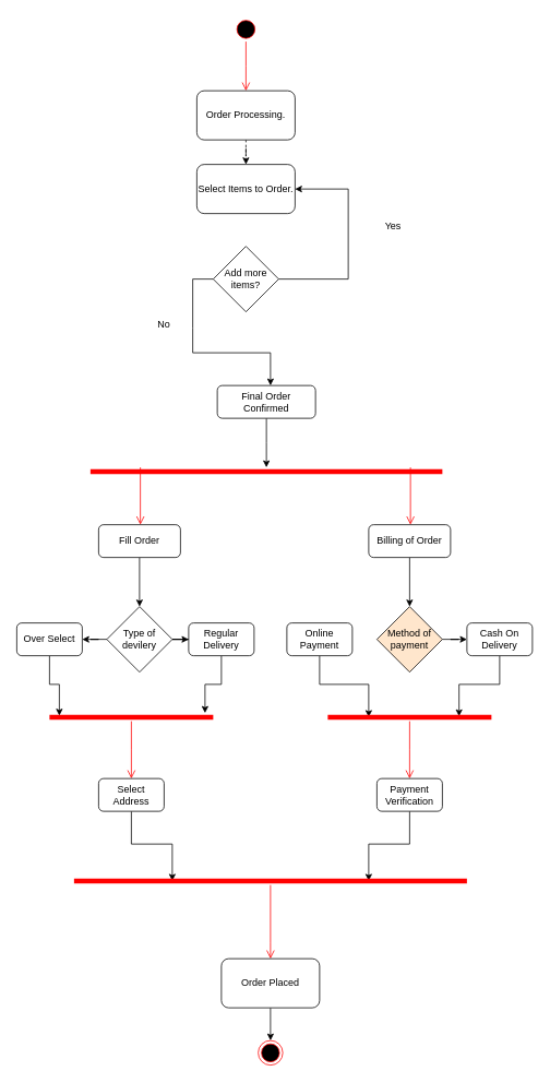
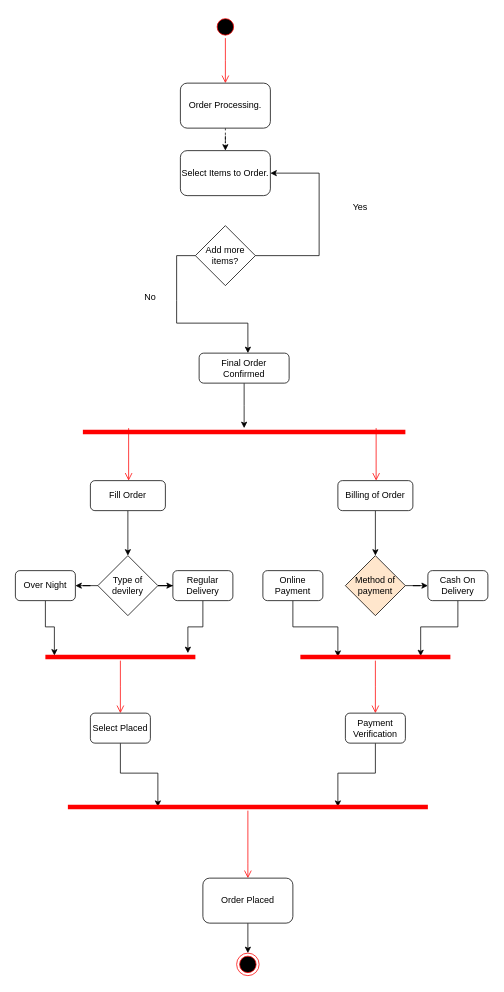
  <mxCell id="0" />
  <mxCell id="1" parent="0" />
  <mxCell id="2" value="" style="ellipse;html=1;shape=startState;fillColor=#000000;strokeColor=#ff0000;" vertex="1" parent="1"><mxGeometry x="285" y="20" width="30" height="30" as="geometry" /></mxCell>
  <mxCell id="3" value="" style="edgeStyle=orthogonalEdgeStyle;html=1;verticalAlign=bottom;endArrow=open;endSize=8;strokeColor=#ff0000;rounded=0;" edge="1" source="2" parent="1"><mxGeometry relative="1" as="geometry"><mxPoint x="300" y="110" as="targetPoint" /></mxGeometry></mxCell>
  <mxCell id="4" value="" style="edgeStyle=orthogonalEdgeStyle;rounded=0;orthogonalLoop=1;jettySize=auto;html=1;dashed=1;" edge="1" parent="1" source="5" target="9"><mxGeometry relative="1" as="geometry" /></mxCell>
  <mxCell id="5" value="Order Processing." style="rounded=1;whiteSpace=wrap;html=1;" vertex="1" parent="1"><mxGeometry x="240" y="110" width="120" height="60" as="geometry" /></mxCell>
  <mxCell id="6" value="Add more items?" style="rhombus;whiteSpace=wrap;html=1;" vertex="1" parent="1"><mxGeometry x="260" y="300" width="80" height="80" as="geometry" /></mxCell>
  <mxCell id="7" value="" style="edgeStyle=orthogonalEdgeStyle;html=1;verticalAlign=bottom;endArrow=open;endSize=8;strokeColor=#ff0000;rounded=0;" edge="1" parent="1"><mxGeometry relative="1" as="geometry"><mxPoint x="300" y="420" as="targetPoint" /><mxPoint x="300" y="420" as="sourcePoint" /></mxGeometry></mxCell>
  <mxCell id="8" value="" style="endArrow=classic;html=1;rounded=0;exitX=1;exitY=0.5;exitDx=0;exitDy=0;entryX=1;entryY=0.5;entryDx=0;entryDy=0;" edge="1" parent="1" source="6" target="9"><mxGeometry width="50" height="50" relative="1" as="geometry"><mxPoint x="265" y="320" as="sourcePoint" /><mxPoint x="425" y="230" as="targetPoint" /><Array as="points"><mxPoint x="425" y="340" /><mxPoint x="425" y="230" /></Array></mxGeometry></mxCell>
  <mxCell id="9" value="Select Items to Order." style="rounded=1;whiteSpace=wrap;html=1;" vertex="1" parent="1"><mxGeometry x="240" y="200" width="120" height="60" as="geometry" /></mxCell>
  <mxCell id="10" value="Yes" style="text;html=1;strokeColor=none;fillColor=none;align=center;verticalAlign=middle;whiteSpace=wrap;rounded=0;" vertex="1" parent="1"><mxGeometry x="450" y="260" width="60" height="30" as="geometry" /></mxCell>
  <mxCell id="11" value="" style="endArrow=classic;html=1;rounded=0;exitX=0;exitY=0.5;exitDx=0;exitDy=0;entryX=0.542;entryY=0;entryDx=0;entryDy=0;entryPerimeter=0;" edge="1" parent="1" source="6" target="26"><mxGeometry width="50" height="50" relative="1" as="geometry"><mxPoint x="265" y="320" as="sourcePoint" /><mxPoint x="300" y="460" as="targetPoint" /><Array as="points"><mxPoint x="235" y="340" /><mxPoint x="235" y="400" /><mxPoint x="235" y="430" /><mxPoint x="330" y="430" /></Array></mxGeometry></mxCell>
  <mxCell id="12" value="" style="shape=line;html=1;strokeWidth=6;strokeColor=#ff0000;" vertex="1" parent="1"><mxGeometry x="110" y="570" width="430" height="10" as="geometry" /></mxCell>
  <mxCell id="13" value="" style="edgeStyle=orthogonalEdgeStyle;html=1;verticalAlign=bottom;endArrow=open;endSize=8;strokeColor=#ff0000;rounded=0;" edge="1" parent="1"><mxGeometry relative="1" as="geometry"><mxPoint x="171" y="640" as="targetPoint" /><mxPoint x="171" y="570" as="sourcePoint" /></mxGeometry></mxCell>
  <mxCell id="14" value="No" style="text;html=1;strokeColor=none;fillColor=none;align=center;verticalAlign=middle;whiteSpace=wrap;rounded=0;" vertex="1" parent="1"><mxGeometry x="170" y="380" width="60" height="30" as="geometry" /></mxCell>
  <mxCell id="15" value="" style="edgeStyle=orthogonalEdgeStyle;html=1;verticalAlign=bottom;endArrow=open;endSize=8;strokeColor=#ff0000;rounded=0;" edge="1" parent="1"><mxGeometry relative="1" as="geometry"><mxPoint x="501" y="640" as="targetPoint" /><mxPoint x="501" y="570" as="sourcePoint" /></mxGeometry></mxCell>
  <mxCell id="16" value="" style="edgeStyle=orthogonalEdgeStyle;rounded=0;orthogonalLoop=1;jettySize=auto;html=1;" edge="1" parent="1" source="17" target="22"><mxGeometry relative="1" as="geometry" /></mxCell>
  <mxCell id="17" value="Fill Order" style="rounded=1;whiteSpace=wrap;html=1;" vertex="1" parent="1"><mxGeometry x="120" y="640" width="100" height="40" as="geometry" /></mxCell>
  <mxCell id="18" value="" style="edgeStyle=orthogonalEdgeStyle;rounded=0;orthogonalLoop=1;jettySize=auto;html=1;" edge="1" parent="1" source="19" target="24"><mxGeometry relative="1" as="geometry" /></mxCell>
  <mxCell id="19" value="Billing of Order" style="rounded=1;whiteSpace=wrap;html=1;" vertex="1" parent="1"><mxGeometry x="450" y="640" width="100" height="40" as="geometry" /></mxCell>
  <mxCell id="20" value="" style="edgeStyle=orthogonalEdgeStyle;rounded=0;orthogonalLoop=1;jettySize=auto;html=1;" edge="1" parent="1" source="22" target="28"><mxGeometry relative="1" as="geometry" /></mxCell>
  <mxCell id="21" value="" style="edgeStyle=orthogonalEdgeStyle;rounded=0;orthogonalLoop=1;jettySize=auto;html=1;" edge="1" parent="1" source="22" target="30"><mxGeometry relative="1" as="geometry" /></mxCell>
  <mxCell id="22" value="Type of devilery" style="rhombus;whiteSpace=wrap;html=1;" vertex="1" parent="1"><mxGeometry x="130" y="740" width="80" height="80" as="geometry" /></mxCell>
  <mxCell id="23" value="" style="edgeStyle=orthogonalEdgeStyle;rounded=0;orthogonalLoop=1;jettySize=auto;html=1;" edge="1" parent="1" source="24" target="34"><mxGeometry relative="1" as="geometry" /></mxCell>
  <mxCell id="24" value="Method of payment" style="rhombus;whiteSpace=wrap;html=1;fillColor=#ffe6cc;" vertex="1" parent="1"><mxGeometry x="460" y="740" width="80" height="80" as="geometry" /></mxCell>
  <mxCell id="25" value="" style="edgeStyle=orthogonalEdgeStyle;rounded=0;orthogonalLoop=1;jettySize=auto;html=1;" edge="1" parent="1" source="26" target="12"><mxGeometry relative="1" as="geometry"><Array as="points"><mxPoint x="325" y="540" /><mxPoint x="325" y="540" /></Array></mxGeometry></mxCell>
  <mxCell id="26" value="Final Order Confirmed" style="rounded=1;whiteSpace=wrap;html=1;" vertex="1" parent="1"><mxGeometry x="265" y="470" width="120" height="40" as="geometry" /></mxCell>
  <mxCell id="27" style="edgeStyle=orthogonalEdgeStyle;rounded=0;orthogonalLoop=1;jettySize=auto;html=1;exitX=0.5;exitY=1;exitDx=0;exitDy=0;entryX=0.06;entryY=0.321;entryDx=0;entryDy=0;entryPerimeter=0;" edge="1" parent="1" source="28" target="35"><mxGeometry relative="1" as="geometry" /></mxCell>
- <mxCell id="28" value="Over Select" style="rounded=1;whiteSpace=wrap;html=1;" vertex="1" parent="1"><mxGeometry x="20" y="760" width="80" height="40" as="geometry" /></mxCell>
+ <mxCell id="28" value="Over Night" style="rounded=1;whiteSpace=wrap;html=1;" vertex="1" parent="1"><mxGeometry x="20" y="760" width="80" height="40" as="geometry" /></mxCell>
  <mxCell id="29" style="edgeStyle=orthogonalEdgeStyle;rounded=0;orthogonalLoop=1;jettySize=auto;html=1;exitX=0.5;exitY=1;exitDx=0;exitDy=0;entryX=0.95;entryY=0;entryDx=0;entryDy=0;entryPerimeter=0;" edge="1" parent="1" source="30" target="35"><mxGeometry relative="1" as="geometry" /></mxCell>
  <mxCell id="30" value="Regular Delivery" style="rounded=1;whiteSpace=wrap;html=1;" vertex="1" parent="1"><mxGeometry x="230" y="760" width="80" height="40" as="geometry" /></mxCell>
  <mxCell id="31" style="edgeStyle=orthogonalEdgeStyle;rounded=0;orthogonalLoop=1;jettySize=auto;html=1;exitX=0.5;exitY=1;exitDx=0;exitDy=0;entryX=0.25;entryY=0.5;entryDx=0;entryDy=0;entryPerimeter=0;" edge="1" parent="1" source="32" target="37"><mxGeometry relative="1" as="geometry" /></mxCell>
  <mxCell id="32" value="Online Payment" style="rounded=1;whiteSpace=wrap;html=1;" vertex="1" parent="1"><mxGeometry x="350" y="760" width="80" height="40" as="geometry" /></mxCell>
  <mxCell id="33" style="edgeStyle=orthogonalEdgeStyle;rounded=0;orthogonalLoop=1;jettySize=auto;html=1;exitX=0.5;exitY=1;exitDx=0;exitDy=0;entryX=0.802;entryY=0.405;entryDx=0;entryDy=0;entryPerimeter=0;" edge="1" parent="1" source="34" target="37"><mxGeometry relative="1" as="geometry" /></mxCell>
  <mxCell id="34" value="Cash On Delivery" style="rounded=1;whiteSpace=wrap;html=1;" vertex="1" parent="1"><mxGeometry x="570" y="760" width="80" height="40" as="geometry" /></mxCell>
  <mxCell id="35" value="" style="shape=line;html=1;strokeWidth=6;strokeColor=#ff0000;" vertex="1" parent="1"><mxGeometry x="60" y="870" width="200" height="10" as="geometry" /></mxCell>
  <mxCell id="36" value="" style="edgeStyle=orthogonalEdgeStyle;html=1;verticalAlign=bottom;endArrow=open;endSize=8;strokeColor=#ff0000;rounded=0;" edge="1" source="35" parent="1"><mxGeometry relative="1" as="geometry"><mxPoint x="160" y="950" as="targetPoint" /></mxGeometry></mxCell>
  <mxCell id="37" value="" style="shape=line;html=1;strokeWidth=6;strokeColor=#ff0000;" vertex="1" parent="1"><mxGeometry x="400" y="870" width="200" height="10" as="geometry" /></mxCell>
  <mxCell id="38" value="" style="edgeStyle=orthogonalEdgeStyle;html=1;verticalAlign=bottom;endArrow=open;endSize=8;strokeColor=#ff0000;rounded=0;" edge="1" source="37" parent="1"><mxGeometry relative="1" as="geometry"><mxPoint x="500" y="950" as="targetPoint" /></mxGeometry></mxCell>
  <mxCell id="39" style="edgeStyle=orthogonalEdgeStyle;rounded=0;orthogonalLoop=1;jettySize=auto;html=1;entryX=0.25;entryY=0.5;entryDx=0;entryDy=0;entryPerimeter=0;" edge="1" parent="1" source="40" target="43"><mxGeometry relative="1" as="geometry" /></mxCell>
- <mxCell id="40" value="Select Address" style="rounded=1;whiteSpace=wrap;html=1;" vertex="1" parent="1"><mxGeometry x="120" y="950" width="80" height="40" as="geometry" /></mxCell>
+ <mxCell id="40" value="Select Placed" style="rounded=1;whiteSpace=wrap;html=1;" vertex="1" parent="1"><mxGeometry x="120" y="950" width="80" height="40" as="geometry" /></mxCell>
  <mxCell id="41" style="edgeStyle=orthogonalEdgeStyle;rounded=0;orthogonalLoop=1;jettySize=auto;html=1;exitX=0.5;exitY=1;exitDx=0;exitDy=0;entryX=0.75;entryY=0.5;entryDx=0;entryDy=0;entryPerimeter=0;" edge="1" parent="1" source="42" target="43"><mxGeometry relative="1" as="geometry" /></mxCell>
  <mxCell id="42" value="Payment Verification" style="rounded=1;whiteSpace=wrap;html=1;" vertex="1" parent="1"><mxGeometry x="460" y="950" width="80" height="40" as="geometry" /></mxCell>
  <mxCell id="43" value="" style="shape=line;html=1;strokeWidth=6;strokeColor=#ff0000;" vertex="1" parent="1"><mxGeometry x="90" y="1070" width="480" height="10" as="geometry" /></mxCell>
  <mxCell id="44" value="" style="edgeStyle=orthogonalEdgeStyle;html=1;verticalAlign=bottom;endArrow=open;endSize=8;strokeColor=#ff0000;rounded=0;" edge="1" source="43" parent="1"><mxGeometry relative="1" as="geometry"><mxPoint x="330" y="1170" as="targetPoint" /><Array as="points"><mxPoint x="330" y="1150" /></Array></mxGeometry></mxCell>
  <mxCell id="45" value="" style="edgeStyle=orthogonalEdgeStyle;rounded=0;orthogonalLoop=1;jettySize=auto;html=1;" edge="1" parent="1" source="46" target="47"><mxGeometry relative="1" as="geometry" /></mxCell>
  <mxCell id="46" value="Order Placed" style="rounded=1;whiteSpace=wrap;html=1;" vertex="1" parent="1"><mxGeometry x="270" y="1170" width="120" height="60" as="geometry" /></mxCell>
  <mxCell id="47" value="" style="ellipse;html=1;shape=endState;fillColor=#000000;strokeColor=#ff0000;" vertex="1" parent="1"><mxGeometry x="315" y="1270" width="30" height="30" as="geometry" /></mxCell>
